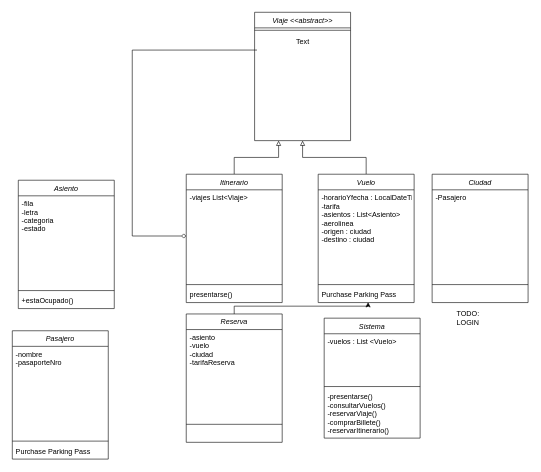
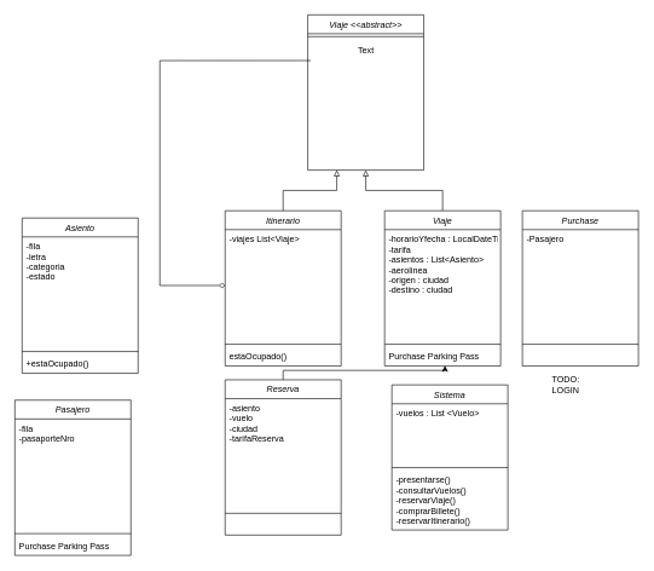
  <mxCell id="0" />
  <mxCell id="1" parent="0" />
  <mxCell id="2" style="edgeStyle=orthogonalEdgeStyle;rounded=0;orthogonalLoop=1;jettySize=auto;html=1;entryX=0.5;entryY=1;entryDx=0;entryDy=0;endArrow=block;endFill=0;" edge="1" parent="1" source="3" target="23"><mxGeometry relative="1" as="geometry" /></mxCell>
- <mxCell id="3" value="Vuelo" style="swimlane;fontStyle=2;align=center;verticalAlign=top;childLayout=stackLayout;horizontal=1;startSize=26;horizontalStack=0;resizeParent=1;resizeLast=0;collapsible=1;marginBottom=0;rounded=0;shadow=0;strokeWidth=1;" vertex="1" parent="1"><mxGeometry x="530" y="290" width="160" height="214" as="geometry"><mxRectangle x="230" y="140" width="160" height="26" as="alternateBounds" /></mxGeometry></mxCell>
+ <mxCell id="3" value="Viaje" style="swimlane;fontStyle=2;align=center;verticalAlign=top;childLayout=stackLayout;horizontal=1;startSize=26;horizontalStack=0;resizeParent=1;resizeLast=0;collapsible=1;marginBottom=0;rounded=0;shadow=0;strokeWidth=1;" vertex="1" parent="1"><mxGeometry x="530" y="290" width="160" height="214" as="geometry"><mxRectangle x="230" y="140" width="160" height="26" as="alternateBounds" /></mxGeometry></mxCell>
  <mxCell id="4" value="-horarioYfecha : LocalDateTime&#10;-tarifa&#10;-asientos : List&lt;Asiento&gt;&#10;-aerolinea&#10;-origen : ciudad&#10;-destino : ciudad" style="text;align=left;verticalAlign=top;spacingLeft=4;spacingRight=4;overflow=hidden;rotatable=0;points=[[0,0.5],[1,0.5]];portConstraint=eastwest;" vertex="1" parent="3"><mxGeometry y="26" width="160" height="154" as="geometry" /></mxCell>
  <mxCell id="5" value="" style="line;html=1;strokeWidth=1;align=left;verticalAlign=middle;spacingTop=-1;spacingLeft=3;spacingRight=3;rotatable=0;labelPosition=right;points=[];portConstraint=eastwest;" vertex="1" parent="3"><mxGeometry y="180" width="160" height="8" as="geometry" /></mxCell>
  <mxCell id="6" value="Purchase Parking Pass" style="text;align=left;verticalAlign=top;spacingLeft=4;spacingRight=4;overflow=hidden;rotatable=0;points=[[0,0.5],[1,0.5]];portConstraint=eastwest;" vertex="1" parent="3"><mxGeometry y="188" width="160" height="26" as="geometry" /></mxCell>
  <mxCell id="7" value="Sistema" style="swimlane;fontStyle=2;align=center;verticalAlign=top;childLayout=stackLayout;horizontal=1;startSize=26;horizontalStack=0;resizeParent=1;resizeLast=0;collapsible=1;marginBottom=0;rounded=0;shadow=0;strokeWidth=1;" vertex="1" parent="1"><mxGeometry x="540" y="530" width="160" height="200" as="geometry"><mxRectangle x="230" y="140" width="160" height="26" as="alternateBounds" /></mxGeometry></mxCell>
  <mxCell id="8" value="-vuelos : List &lt;Vuelo&gt;" style="text;align=left;verticalAlign=top;spacingLeft=4;spacingRight=4;overflow=hidden;rotatable=0;points=[[0,0.5],[1,0.5]];portConstraint=eastwest;" vertex="1" parent="7"><mxGeometry y="26" width="160" height="84" as="geometry" /></mxCell>
  <mxCell id="9" value="" style="line;html=1;strokeWidth=1;align=left;verticalAlign=middle;spacingTop=-1;spacingLeft=3;spacingRight=3;rotatable=0;labelPosition=right;points=[];portConstraint=eastwest;" vertex="1" parent="7"><mxGeometry y="110" width="160" height="8" as="geometry" /></mxCell>
  <mxCell id="10" value="-presentarse()&#10;-consultarVuelos()&#10;-reservarViaje()&#10;-comprarBillete()&#10;-reservarItinerario()" style="text;align=left;verticalAlign=top;spacingLeft=4;spacingRight=4;overflow=hidden;rotatable=0;points=[[0,0.5],[1,0.5]];portConstraint=eastwest;" vertex="1" parent="7"><mxGeometry y="118" width="160" height="82" as="geometry" /></mxCell>
  <mxCell id="11" value="&lt;div&gt;TODO:&lt;/div&gt;&lt;div&gt;LOGIN&lt;/div&gt;" style="text;html=1;align=center;verticalAlign=middle;whiteSpace=wrap;rounded=0;" vertex="1" parent="1"><mxGeometry x="750" y="515" width="60" height="30" as="geometry" /></mxCell>
  <mxCell id="12" value="Pasajero" style="swimlane;fontStyle=2;align=center;verticalAlign=top;childLayout=stackLayout;horizontal=1;startSize=26;horizontalStack=0;resizeParent=1;resizeLast=0;collapsible=1;marginBottom=0;rounded=0;shadow=0;strokeWidth=1;" vertex="1" parent="1"><mxGeometry x="20" y="551" width="160" height="214" as="geometry"><mxRectangle x="230" y="140" width="160" height="26" as="alternateBounds" /></mxGeometry></mxCell>
- <mxCell id="13" value="-nombre&#10;-pasaporteNro" style="text;align=left;verticalAlign=top;spacingLeft=4;spacingRight=4;overflow=hidden;rotatable=0;points=[[0,0.5],[1,0.5]];portConstraint=eastwest;" vertex="1" parent="12"><mxGeometry y="26" width="160" height="154" as="geometry" /></mxCell>
+ <mxCell id="13" value="-fila&#10;-pasaporteNro" style="text;align=left;verticalAlign=top;spacingLeft=4;spacingRight=4;overflow=hidden;rotatable=0;points=[[0,0.5],[1,0.5]];portConstraint=eastwest;" vertex="1" parent="12"><mxGeometry y="26" width="160" height="154" as="geometry" /></mxCell>
  <mxCell id="14" value="" style="line;html=1;strokeWidth=1;align=left;verticalAlign=middle;spacingTop=-1;spacingLeft=3;spacingRight=3;rotatable=0;labelPosition=right;points=[];portConstraint=eastwest;" vertex="1" parent="12"><mxGeometry y="180" width="160" height="8" as="geometry" /></mxCell>
  <mxCell id="15" value="Purchase Parking Pass" style="text;align=left;verticalAlign=top;spacingLeft=4;spacingRight=4;overflow=hidden;rotatable=0;points=[[0,0.5],[1,0.5]];portConstraint=eastwest;" vertex="1" parent="12"><mxGeometry y="188" width="160" height="26" as="geometry" /></mxCell>
  <mxCell id="16" value="Asiento" style="swimlane;fontStyle=2;align=center;verticalAlign=top;childLayout=stackLayout;horizontal=1;startSize=26;horizontalStack=0;resizeParent=1;resizeLast=0;collapsible=1;marginBottom=0;rounded=0;shadow=0;strokeWidth=1;" vertex="1" parent="1"><mxGeometry x="30" y="300" width="160" height="214" as="geometry"><mxRectangle x="230" y="140" width="160" height="26" as="alternateBounds" /></mxGeometry></mxCell>
  <mxCell id="17" value="-fila&#10;-letra&#10;-categoria&#10;-estado" style="text;align=left;verticalAlign=top;spacingLeft=4;spacingRight=4;overflow=hidden;rotatable=0;points=[[0,0.5],[1,0.5]];portConstraint=eastwest;" vertex="1" parent="16"><mxGeometry y="26" width="160" height="154" as="geometry" /></mxCell>
  <mxCell id="18" value="" style="line;html=1;strokeWidth=1;align=left;verticalAlign=middle;spacingTop=-1;spacingLeft=3;spacingRight=3;rotatable=0;labelPosition=right;points=[];portConstraint=eastwest;" vertex="1" parent="16"><mxGeometry y="180" width="160" height="8" as="geometry" /></mxCell>
  <mxCell id="19" value="+estaOcupado()" style="text;align=left;verticalAlign=top;spacingLeft=4;spacingRight=4;overflow=hidden;rotatable=0;points=[[0,0.5],[1,0.5]];portConstraint=eastwest;" vertex="1" parent="16"><mxGeometry y="188" width="160" height="26" as="geometry" /></mxCell>
  <mxCell id="20" value="Reserva" style="swimlane;fontStyle=2;align=center;verticalAlign=top;childLayout=stackLayout;horizontal=1;startSize=26;horizontalStack=0;resizeParent=1;resizeLast=0;collapsible=1;marginBottom=0;rounded=0;shadow=0;strokeWidth=1;" vertex="1" parent="1"><mxGeometry x="310" y="523" width="160" height="214" as="geometry"><mxRectangle x="230" y="140" width="160" height="26" as="alternateBounds" /></mxGeometry></mxCell>
  <mxCell id="21" value="-asiento&#10;-vuelo&#10;-ciudad&#10;-tarifaReserva&#10;" style="text;align=left;verticalAlign=top;spacingLeft=4;spacingRight=4;overflow=hidden;rotatable=0;points=[[0,0.5],[1,0.5]];portConstraint=eastwest;" vertex="1" parent="20"><mxGeometry y="26" width="160" height="154" as="geometry" /></mxCell>
  <mxCell id="22" value="" style="line;html=1;strokeWidth=1;align=left;verticalAlign=middle;spacingTop=-1;spacingLeft=3;spacingRight=3;rotatable=0;labelPosition=right;points=[];portConstraint=eastwest;" vertex="1" parent="20"><mxGeometry y="180" width="160" height="8" as="geometry" /></mxCell>
  <mxCell id="23" value="Viaje &lt;&lt;abstract&gt;&gt;" style="swimlane;fontStyle=2;align=center;verticalAlign=top;childLayout=stackLayout;horizontal=1;startSize=26;horizontalStack=0;resizeParent=1;resizeLast=0;collapsible=1;marginBottom=0;rounded=0;shadow=0;strokeWidth=1;" vertex="1" parent="1"><mxGeometry x="424" y="20" width="160" height="214" as="geometry"><mxRectangle x="230" y="140" width="160" height="26" as="alternateBounds" /></mxGeometry></mxCell>
  <mxCell id="24" value="" style="line;html=1;strokeWidth=1;align=left;verticalAlign=middle;spacingTop=-1;spacingLeft=3;spacingRight=3;rotatable=0;labelPosition=right;points=[];portConstraint=eastwest;" vertex="1" parent="23"><mxGeometry y="26" width="160" height="8" as="geometry" /></mxCell>
  <mxCell id="25" value="Text" style="text;html=1;align=center;verticalAlign=middle;resizable=0;points=[];autosize=1;strokeColor=none;fillColor=none;" vertex="1" parent="23"><mxGeometry y="34" width="160" height="30" as="geometry" /></mxCell>
- <mxCell id="26" value="Ciudad" style="swimlane;fontStyle=2;align=center;verticalAlign=top;childLayout=stackLayout;horizontal=1;startSize=26;horizontalStack=0;resizeParent=1;resizeLast=0;collapsible=1;marginBottom=0;rounded=0;shadow=0;strokeWidth=1;" vertex="1" parent="1"><mxGeometry x="720" y="290" width="160" height="214" as="geometry"><mxRectangle x="230" y="140" width="160" height="26" as="alternateBounds" /></mxGeometry></mxCell>
+ <mxCell id="26" value="Purchase" style="swimlane;fontStyle=2;align=center;verticalAlign=top;childLayout=stackLayout;horizontal=1;startSize=26;horizontalStack=0;resizeParent=1;resizeLast=0;collapsible=1;marginBottom=0;rounded=0;shadow=0;strokeWidth=1;" vertex="1" parent="1"><mxGeometry x="720" y="290" width="160" height="214" as="geometry"><mxRectangle x="230" y="140" width="160" height="26" as="alternateBounds" /></mxGeometry></mxCell>
  <mxCell id="27" value="-Pasajero" style="text;align=left;verticalAlign=top;spacingLeft=4;spacingRight=4;overflow=hidden;rotatable=0;points=[[0,0.5],[1,0.5]];portConstraint=eastwest;" vertex="1" parent="26"><mxGeometry y="26" width="160" height="154" as="geometry" /></mxCell>
  <mxCell id="28" value="" style="line;html=1;strokeWidth=1;align=left;verticalAlign=middle;spacingTop=-1;spacingLeft=3;spacingRight=3;rotatable=0;labelPosition=right;points=[];portConstraint=eastwest;" vertex="1" parent="26"><mxGeometry y="180" width="160" height="8" as="geometry" /></mxCell>
  <mxCell id="29" style="edgeStyle=orthogonalEdgeStyle;rounded=0;orthogonalLoop=1;jettySize=auto;html=1;endArrow=block;endFill=0;entryX=0.25;entryY=1;entryDx=0;entryDy=0;" edge="1" parent="1" source="30" target="23"><mxGeometry relative="1" as="geometry"><mxPoint x="460" y="240" as="targetPoint" /></mxGeometry></mxCell>
  <mxCell id="30" value="Itinerario" style="swimlane;fontStyle=2;align=center;verticalAlign=top;childLayout=stackLayout;horizontal=1;startSize=26;horizontalStack=0;resizeParent=1;resizeLast=0;collapsible=1;marginBottom=0;rounded=0;shadow=0;strokeWidth=1;" vertex="1" parent="1"><mxGeometry x="310" y="290" width="160" height="214" as="geometry"><mxRectangle x="230" y="140" width="160" height="26" as="alternateBounds" /></mxGeometry></mxCell>
  <mxCell id="31" value="-viajes List&lt;Viaje&gt;" style="text;align=left;verticalAlign=top;spacingLeft=4;spacingRight=4;overflow=hidden;rotatable=0;points=[[0,0.5],[1,0.5]];portConstraint=eastwest;" vertex="1" parent="30"><mxGeometry y="26" width="160" height="154" as="geometry" /></mxCell>
  <mxCell id="32" value="" style="line;html=1;strokeWidth=1;align=left;verticalAlign=middle;spacingTop=-1;spacingLeft=3;spacingRight=3;rotatable=0;labelPosition=right;points=[];portConstraint=eastwest;" vertex="1" parent="30"><mxGeometry y="180" width="160" height="8" as="geometry" /></mxCell>
- <mxCell id="33" value="presentarse()" style="text;align=left;verticalAlign=top;spacingLeft=4;spacingRight=4;overflow=hidden;rotatable=0;points=[[0,0.5],[1,0.5]];portConstraint=eastwest;" vertex="1" parent="30"><mxGeometry y="188" width="160" height="26" as="geometry" /></mxCell>
+ <mxCell id="33" value="estaOcupado()" style="text;align=left;verticalAlign=top;spacingLeft=4;spacingRight=4;overflow=hidden;rotatable=0;points=[[0,0.5],[1,0.5]];portConstraint=eastwest;" vertex="1" parent="30"><mxGeometry y="188" width="160" height="26" as="geometry" /></mxCell>
  <mxCell id="34" style="edgeStyle=orthogonalEdgeStyle;rounded=0;orthogonalLoop=1;jettySize=auto;html=1;exitX=0.5;exitY=0;exitDx=0;exitDy=0;entryX=0.52;entryY=0.978;entryDx=0;entryDy=0;entryPerimeter=0;" edge="1" parent="1" source="20" target="6"><mxGeometry relative="1" as="geometry"><Array as="points"><mxPoint x="390" y="510" /><mxPoint x="613" y="510" /></Array></mxGeometry></mxCell>
  <mxCell id="35" style="edgeStyle=orthogonalEdgeStyle;rounded=0;orthogonalLoop=1;jettySize=auto;html=1;entryX=0.025;entryY=0.24;entryDx=0;entryDy=0;entryPerimeter=0;endArrow=none;startFill=0;startArrow=diamond;" edge="1" parent="1" source="31"><mxGeometry relative="1" as="geometry"><mxPoint x="428" y="82.96" as="targetPoint" /><Array as="points"><mxPoint x="220" y="393" /><mxPoint x="220" y="83" /></Array></mxGeometry></mxCell>
